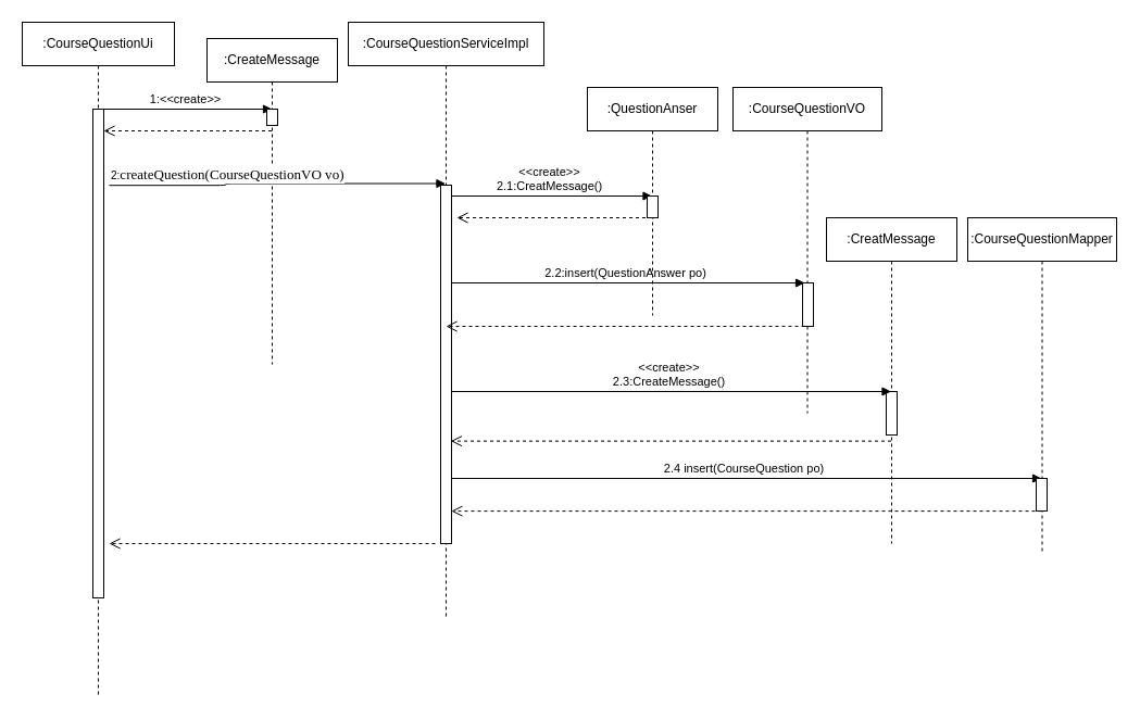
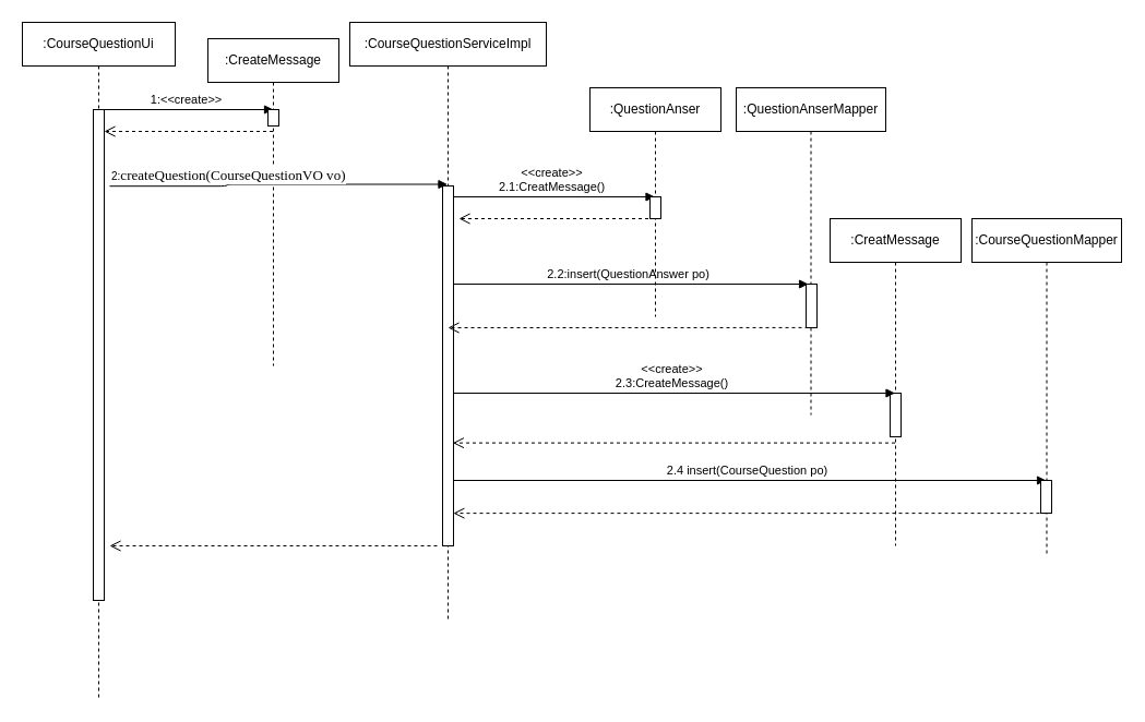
  <mxCell id="0" />
  <mxCell id="1" parent="0" />
  <mxCell id="2" value=":CreatMessage" style="shape=umlLifeline;perimeter=lifelinePerimeter;whiteSpace=wrap;html=1;container=1;collapsible=0;recursiveResize=0;outlineConnect=0;" parent="1" vertex="1"><mxGeometry x="760" y="200" width="120" height="300" as="geometry" /></mxCell>
  <mxCell id="3" value="" style="html=1;points=[];perimeter=orthogonalPerimeter;" parent="2" vertex="1"><mxGeometry x="55" y="160" width="10" height="40" as="geometry" /></mxCell>
  <mxCell id="4" value=":CourseQuestionUi" style="shape=umlLifeline;perimeter=lifelinePerimeter;whiteSpace=wrap;html=1;container=1;collapsible=0;recursiveResize=0;outlineConnect=0;" parent="1" vertex="1"><mxGeometry x="20" y="20" width="140" height="620" as="geometry" /></mxCell>
  <mxCell id="5" value="1:&amp;lt;&amp;lt;create&amp;gt;&amp;gt;" style="html=1;verticalAlign=bottom;endArrow=block;" parent="4" edge="1"><mxGeometry width="80" relative="1" as="geometry"><mxPoint x="70" y="80" as="sourcePoint" /><mxPoint x="230" y="80" as="targetPoint" /></mxGeometry></mxCell>
  <mxCell id="6" value="" style="html=1;points=[];perimeter=orthogonalPerimeter;" parent="4" vertex="1"><mxGeometry x="65" y="80" width="10" height="450" as="geometry" /></mxCell>
  <mxCell id="7" value="" style="html=1;verticalAlign=bottom;endArrow=open;dashed=1;endSize=8;" parent="4" edge="1"><mxGeometry relative="1" as="geometry"><mxPoint x="380" y="480" as="sourcePoint" /><mxPoint x="80" y="480" as="targetPoint" /></mxGeometry></mxCell>
  <mxCell id="8" value=":CourseQuestionServiceImpl" style="shape=umlLifeline;perimeter=lifelinePerimeter;whiteSpace=wrap;html=1;container=1;collapsible=0;recursiveResize=0;outlineConnect=0;" parent="1" vertex="1"><mxGeometry x="320" y="20" width="180" height="550" as="geometry" /></mxCell>
  <mxCell id="9" value="&amp;lt;&amp;lt;create&amp;gt;&amp;gt;&lt;br&gt;2.1:CreatMessage()" style="html=1;verticalAlign=bottom;endArrow=block;" parent="8" target="15" edge="1"><mxGeometry width="80" relative="1" as="geometry"><mxPoint x="90" y="160" as="sourcePoint" /><mxPoint x="170" y="160" as="targetPoint" /></mxGeometry></mxCell>
  <mxCell id="10" value="2.2:insert(QuestionAnswer po)" style="html=1;verticalAlign=bottom;endArrow=block;entryX=0.482;entryY=0.6;entryDx=0;entryDy=0;entryPerimeter=0;" parent="8" target="17" edge="1"><mxGeometry width="80" relative="1" as="geometry"><mxPoint x="90" y="240" as="sourcePoint" /><mxPoint x="170" y="240" as="targetPoint" /></mxGeometry></mxCell>
  <mxCell id="11" value="&amp;lt;&amp;lt;create&amp;gt;&amp;gt;&lt;br&gt;2.3:CreateMessage()" style="html=1;verticalAlign=bottom;endArrow=block;" parent="8" target="2" edge="1"><mxGeometry width="80" relative="1" as="geometry"><mxPoint x="90" y="340" as="sourcePoint" /><mxPoint x="170" y="340" as="targetPoint" /></mxGeometry></mxCell>
  <mxCell id="12" value="2.4 insert(CourseQuestion po)" style="html=1;verticalAlign=bottom;endArrow=block;" parent="8" target="20" edge="1"><mxGeometry width="80" relative="1" as="geometry"><mxPoint x="90" y="420" as="sourcePoint" /><mxPoint x="170" y="420" as="targetPoint" /></mxGeometry></mxCell>
  <mxCell id="13" value="" style="html=1;points=[];perimeter=orthogonalPerimeter;" parent="8" vertex="1"><mxGeometry x="85" y="150" width="10" height="330" as="geometry" /></mxCell>
  <mxCell id="14" value="" style="html=1;verticalAlign=bottom;endArrow=open;dashed=1;endSize=8;" parent="8" source="15" edge="1"><mxGeometry relative="1" as="geometry"><mxPoint x="180" y="180" as="sourcePoint" /><mxPoint x="100" y="180" as="targetPoint" /></mxGeometry></mxCell>
  <mxCell id="15" value=":QuestionAnser" style="shape=umlLifeline;perimeter=lifelinePerimeter;whiteSpace=wrap;html=1;container=1;collapsible=0;recursiveResize=0;outlineConnect=0;" parent="1" vertex="1"><mxGeometry x="540" y="80" width="120" height="210" as="geometry" /></mxCell>
  <mxCell id="16" value="" style="html=1;points=[];perimeter=orthogonalPerimeter;" parent="15" vertex="1"><mxGeometry x="55" y="100" width="10" height="20" as="geometry" /></mxCell>
- <mxCell id="17" value=":CourseQuestionVO" style="shape=umlLifeline;perimeter=lifelinePerimeter;whiteSpace=wrap;html=1;container=1;collapsible=0;recursiveResize=0;outlineConnect=0;" parent="1" vertex="1"><mxGeometry x="674" y="80" width="137" height="300" as="geometry" /></mxCell>
+ <mxCell id="17" value=":QuestionAnserMapper" style="shape=umlLifeline;perimeter=lifelinePerimeter;whiteSpace=wrap;html=1;container=1;collapsible=0;recursiveResize=0;outlineConnect=0;" parent="1" vertex="1"><mxGeometry x="674" y="80" width="137" height="300" as="geometry" /></mxCell>
  <mxCell id="18" value="" style="html=1;points=[];perimeter=orthogonalPerimeter;" parent="17" vertex="1"><mxGeometry x="64" y="180" width="10" height="40" as="geometry" /></mxCell>
  <mxCell id="19" value="Text" style="text;html=1;resizable=0;points=[];autosize=1;align=left;verticalAlign=top;spacingTop=-4;fontColor=#FFFFFF;" parent="1" vertex="1"><mxGeometry x="221" y="200" width="40" height="10" as="geometry" /></mxCell>
  <mxCell id="20" value=":CourseQuestionMapper" style="shape=umlLifeline;perimeter=lifelinePerimeter;whiteSpace=wrap;html=1;container=1;collapsible=0;recursiveResize=0;outlineConnect=0;" parent="1" vertex="1"><mxGeometry x="890" y="200" width="137" height="310" as="geometry" /></mxCell>
  <mxCell id="21" value="" style="html=1;points=[];perimeter=orthogonalPerimeter;" parent="20" vertex="1"><mxGeometry x="63" y="240" width="10" height="30" as="geometry" /></mxCell>
  <mxCell id="22" value=":CreateMessage" style="shape=umlLifeline;perimeter=lifelinePerimeter;whiteSpace=wrap;html=1;container=1;collapsible=0;recursiveResize=0;outlineConnect=0;" parent="1" vertex="1"><mxGeometry x="190" y="35" width="120" height="300" as="geometry" /></mxCell>
  <mxCell id="23" value="" style="html=1;points=[];perimeter=orthogonalPerimeter;" parent="22" vertex="1"><mxGeometry x="55" y="65" width="10" height="15" as="geometry" /></mxCell>
  <mxCell id="24" value="" style="html=1;verticalAlign=bottom;endArrow=open;dashed=1;endSize=8;" parent="1" source="22" target="6" edge="1"><mxGeometry relative="1" as="geometry"><mxPoint x="180" y="120" as="sourcePoint" /><mxPoint x="100" y="120" as="targetPoint" /><Array as="points"><mxPoint x="190" y="120" /></Array></mxGeometry></mxCell>
  <mxCell id="25" value="" style="html=1;verticalAlign=bottom;endArrow=open;dashed=1;endSize=8;exitX=0.482;exitY=0.733;exitDx=0;exitDy=0;exitPerimeter=0;" parent="1" source="17" edge="1"><mxGeometry relative="1" as="geometry"><mxPoint x="589.5" y="300" as="sourcePoint" /><mxPoint x="410" y="300" as="targetPoint" /><Array as="points"><mxPoint x="570" y="300" /><mxPoint x="500" y="300" /></Array></mxGeometry></mxCell>
  <mxCell id="26" value="" style="html=1;verticalAlign=bottom;endArrow=open;dashed=1;endSize=8;entryX=0.938;entryY=0.714;entryDx=0;entryDy=0;entryPerimeter=0;" parent="1" source="2" target="13" edge="1"><mxGeometry relative="1" as="geometry"><mxPoint x="500" y="390" as="sourcePoint" /><mxPoint x="420" y="390" as="targetPoint" /></mxGeometry></mxCell>
  <mxCell id="27" value="" style="endArrow=block;endFill=1;html=1;edgeStyle=orthogonalEdgeStyle;align=left;verticalAlign=top;entryX=0.497;entryY=0.27;entryDx=0;entryDy=0;entryPerimeter=0;exitX=1.498;exitY=0.156;exitDx=0;exitDy=0;exitPerimeter=0;" parent="1" source="6" target="8" edge="1"><mxGeometry x="-1" relative="1" as="geometry"><mxPoint x="90" y="150" as="sourcePoint" /><mxPoint x="370" y="110" as="targetPoint" /><Array as="points" /></mxGeometry></mxCell>
  <mxCell id="28" value="&lt;font color=&quot;#000000&quot;&gt;2:&lt;span style=&quot;font-family: &amp;#34;consolas&amp;#34; ; font-size: 9.8pt&quot;&gt;createQuestion(&lt;/span&gt;&lt;span style=&quot;font-family: &amp;#34;consolas&amp;#34; ; font-size: 9.8pt&quot;&gt;CourseQuestionVO vo&lt;/span&gt;&lt;span style=&quot;font-family: &amp;#34;consolas&amp;#34; ; font-size: 9.8pt&quot;&gt;)&lt;/span&gt;&lt;/font&gt;" style="resizable=0;html=1;align=left;verticalAlign=bottom;labelBackgroundColor=#ffffff;fontSize=10;fontColor=#FFFFFF;" parent="27" connectable="0" vertex="1"><mxGeometry x="-1" relative="1" as="geometry" /></mxCell>
  <mxCell id="29" value="" style="html=1;verticalAlign=bottom;endArrow=open;dashed=1;endSize=8;entryX=0.938;entryY=0.714;entryDx=0;entryDy=0;entryPerimeter=0;" parent="1" source="20" edge="1"><mxGeometry relative="1" as="geometry"><mxPoint x="820" y="470.12" as="sourcePoint" /><mxPoint x="414.88" y="470.12" as="targetPoint" /></mxGeometry></mxCell>
